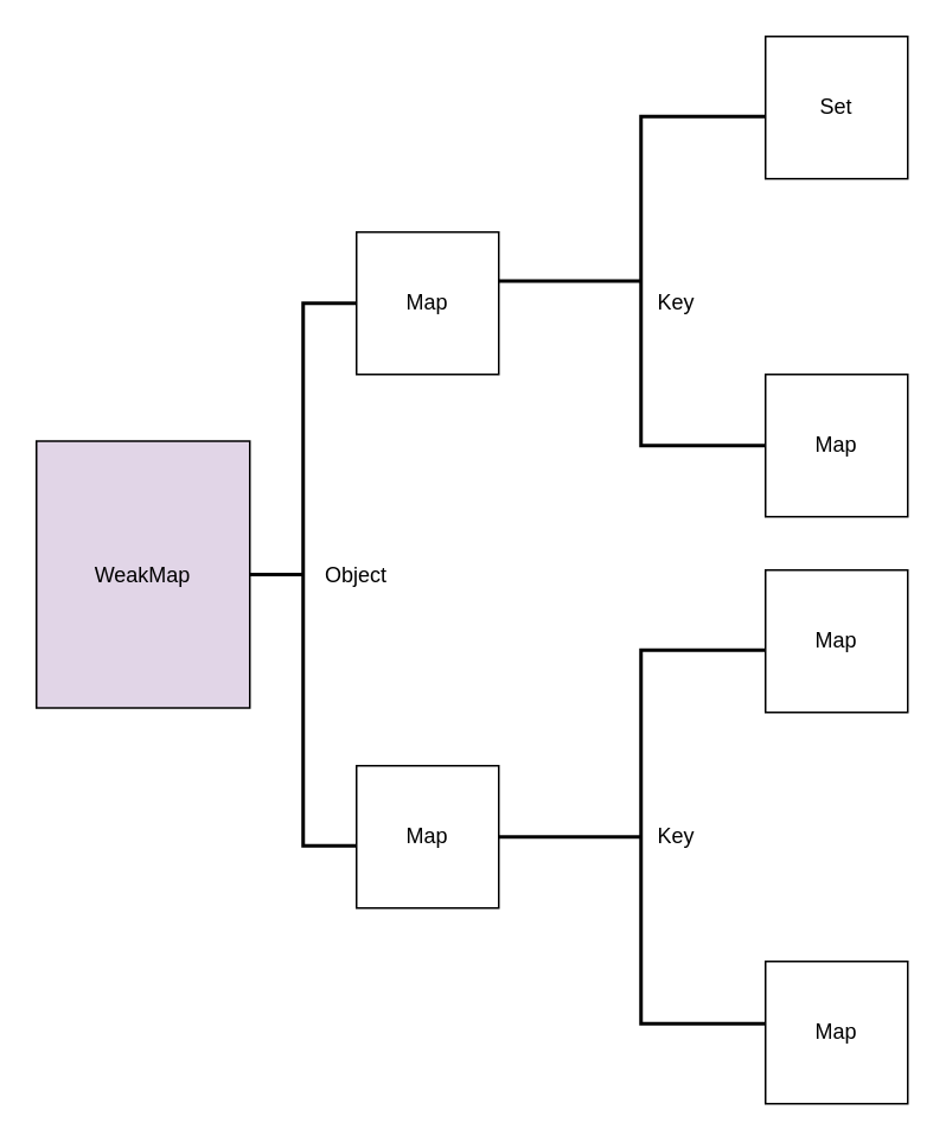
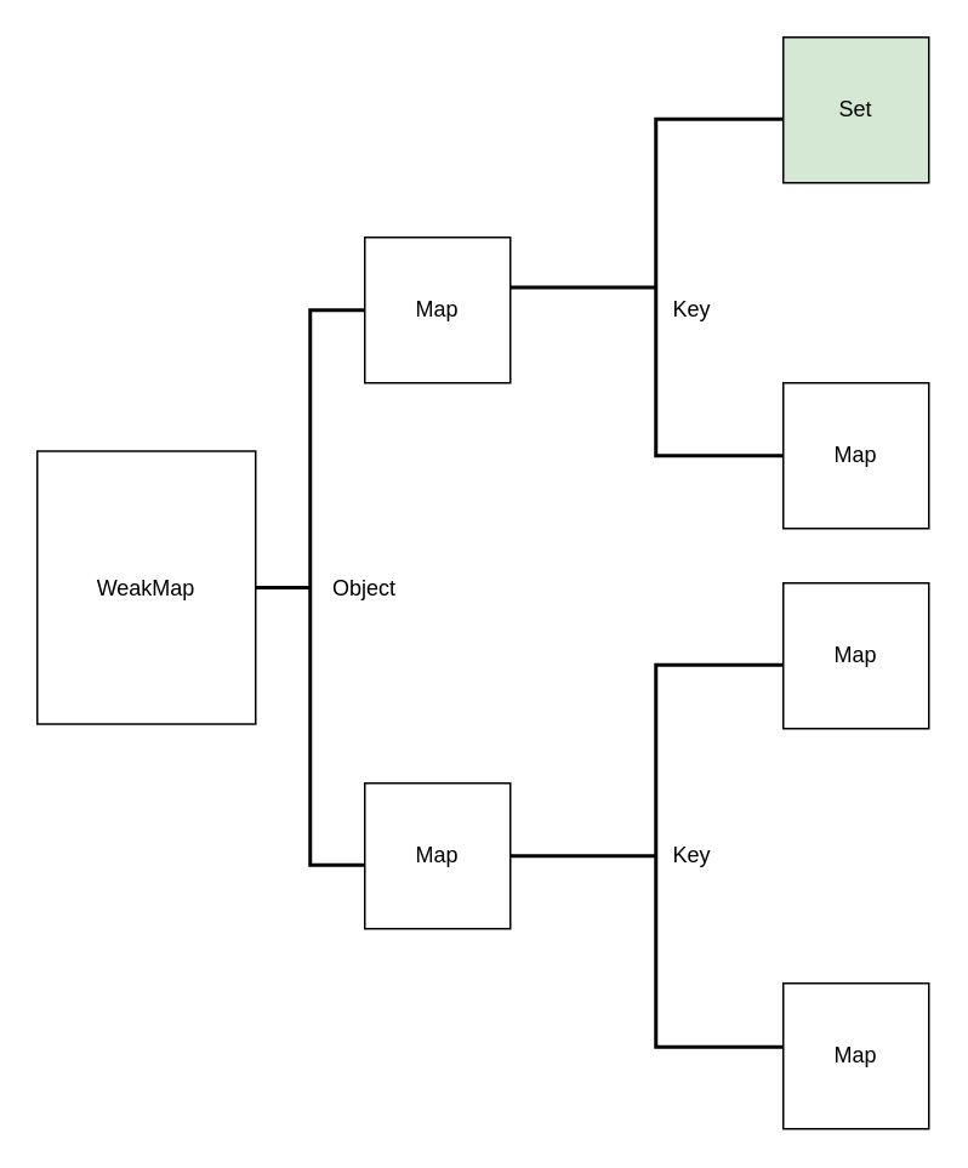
  <mxCell id="0" />
  <mxCell id="1" parent="0" />
- <mxCell id="2" value="WeakMap" style="rounded=0;whiteSpace=wrap;html=1;fillColor=#e1d5e7;" vertex="1" parent="1"><mxGeometry x="20" y="247.5" width="120" height="150" as="geometry" /></mxCell>
+ <mxCell id="2" value="WeakMap" style="rounded=0;whiteSpace=wrap;html=1;" vertex="1" parent="1"><mxGeometry x="20" y="247.5" width="120" height="150" as="geometry" /></mxCell>
  <mxCell id="3" style="edgeStyle=none;html=1;entryX=1;entryY=0.5;entryDx=0;entryDy=0;" edge="1" parent="1" target="2"><mxGeometry relative="1" as="geometry"><mxPoint x="140" y="323" as="sourcePoint" /></mxGeometry></mxCell>
  <mxCell id="4" value="" style="strokeWidth=2;html=1;shape=mxgraph.flowchart.annotation_2;align=left;labelPosition=right;pointerEvents=1;" vertex="1" parent="1"><mxGeometry x="140" y="170" width="60" height="305" as="geometry" /></mxCell>
  <mxCell id="5" value="Map" style="whiteSpace=wrap;html=1;aspect=fixed;" vertex="1" parent="1"><mxGeometry x="200" y="130" width="80" height="80" as="geometry" /></mxCell>
  <mxCell id="6" value="Map" style="whiteSpace=wrap;html=1;aspect=fixed;" vertex="1" parent="1"><mxGeometry x="200" y="430" width="80" height="80" as="geometry" /></mxCell>
  <mxCell id="7" value="Object" style="text;html=1;strokeColor=none;fillColor=none;align=center;verticalAlign=middle;whiteSpace=wrap;rounded=0;" vertex="1" parent="1"><mxGeometry x="170" y="307.5" width="60" height="30" as="geometry" /></mxCell>
  <mxCell id="8" value="" style="strokeWidth=2;html=1;shape=mxgraph.flowchart.annotation_2;align=left;labelPosition=right;pointerEvents=1;" vertex="1" parent="1"><mxGeometry x="280" y="365" width="160" height="210" as="geometry" /></mxCell>
  <mxCell id="9" value="" style="strokeWidth=2;html=1;shape=mxgraph.flowchart.annotation_2;align=left;labelPosition=right;pointerEvents=1;" vertex="1" parent="1"><mxGeometry x="280" y="65" width="160" height="185" as="geometry" /></mxCell>
- <mxCell id="10" value="Set" style="whiteSpace=wrap;html=1;aspect=fixed;" vertex="1" parent="1"><mxGeometry x="430" width="80" height="80" as="geometry" y="20" /></mxCell>
+ <mxCell id="10" value="Set" style="whiteSpace=wrap;html=1;aspect=fixed;fillColor=#d5e8d4;" vertex="1" parent="1"><mxGeometry x="430" width="80" height="80" as="geometry" y="20" /></mxCell>
  <mxCell id="11" value="Map" style="whiteSpace=wrap;html=1;aspect=fixed;" vertex="1" parent="1"><mxGeometry x="430" y="210" width="80" height="80" as="geometry" /></mxCell>
  <mxCell id="12" value="Key" style="text;html=1;strokeColor=none;fillColor=none;align=center;verticalAlign=middle;whiteSpace=wrap;rounded=0;" vertex="1" parent="1"><mxGeometry x="350" y="155" width="60" height="30" as="geometry" /></mxCell>
  <mxCell id="13" value="Key" style="text;html=1;strokeColor=none;fillColor=none;align=center;verticalAlign=middle;whiteSpace=wrap;rounded=0;" vertex="1" parent="1"><mxGeometry x="350" y="455" width="60" height="30" as="geometry" /></mxCell>
  <mxCell id="14" value="Map" style="whiteSpace=wrap;html=1;aspect=fixed;" vertex="1" parent="1"><mxGeometry x="430" y="320" width="80" height="80" as="geometry" /></mxCell>
  <mxCell id="15" value="Map" style="whiteSpace=wrap;html=1;aspect=fixed;" vertex="1" parent="1"><mxGeometry x="430" y="540" width="80" height="80" as="geometry" /></mxCell>
